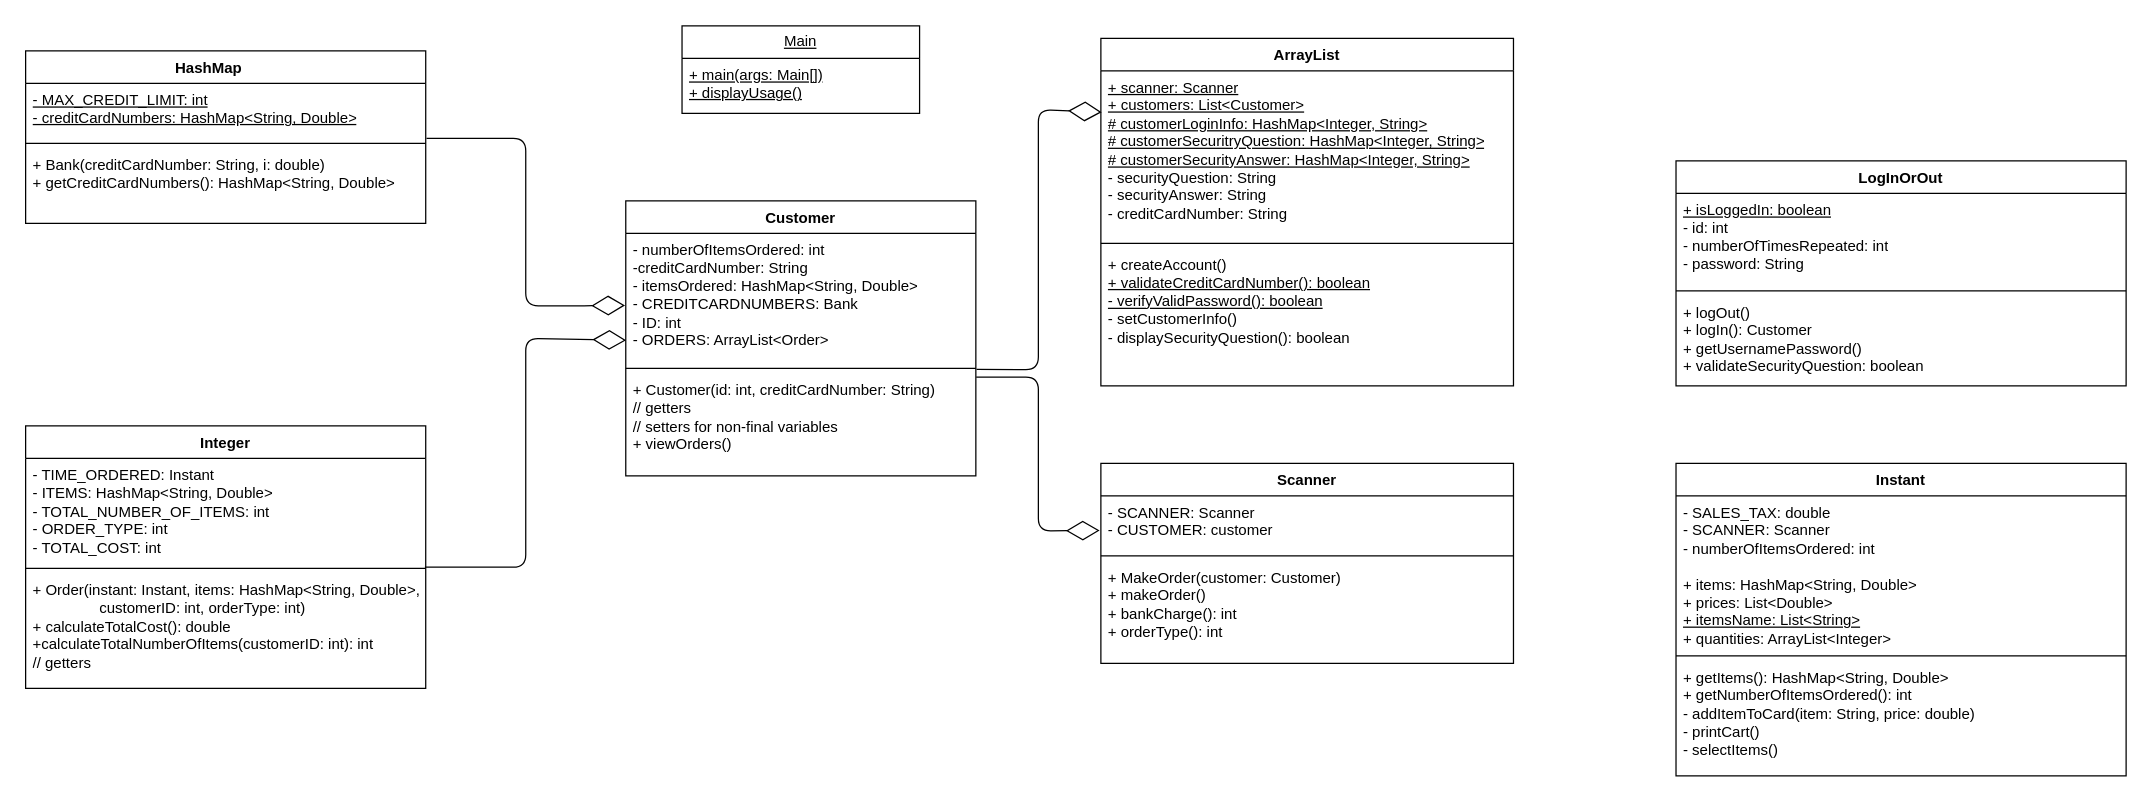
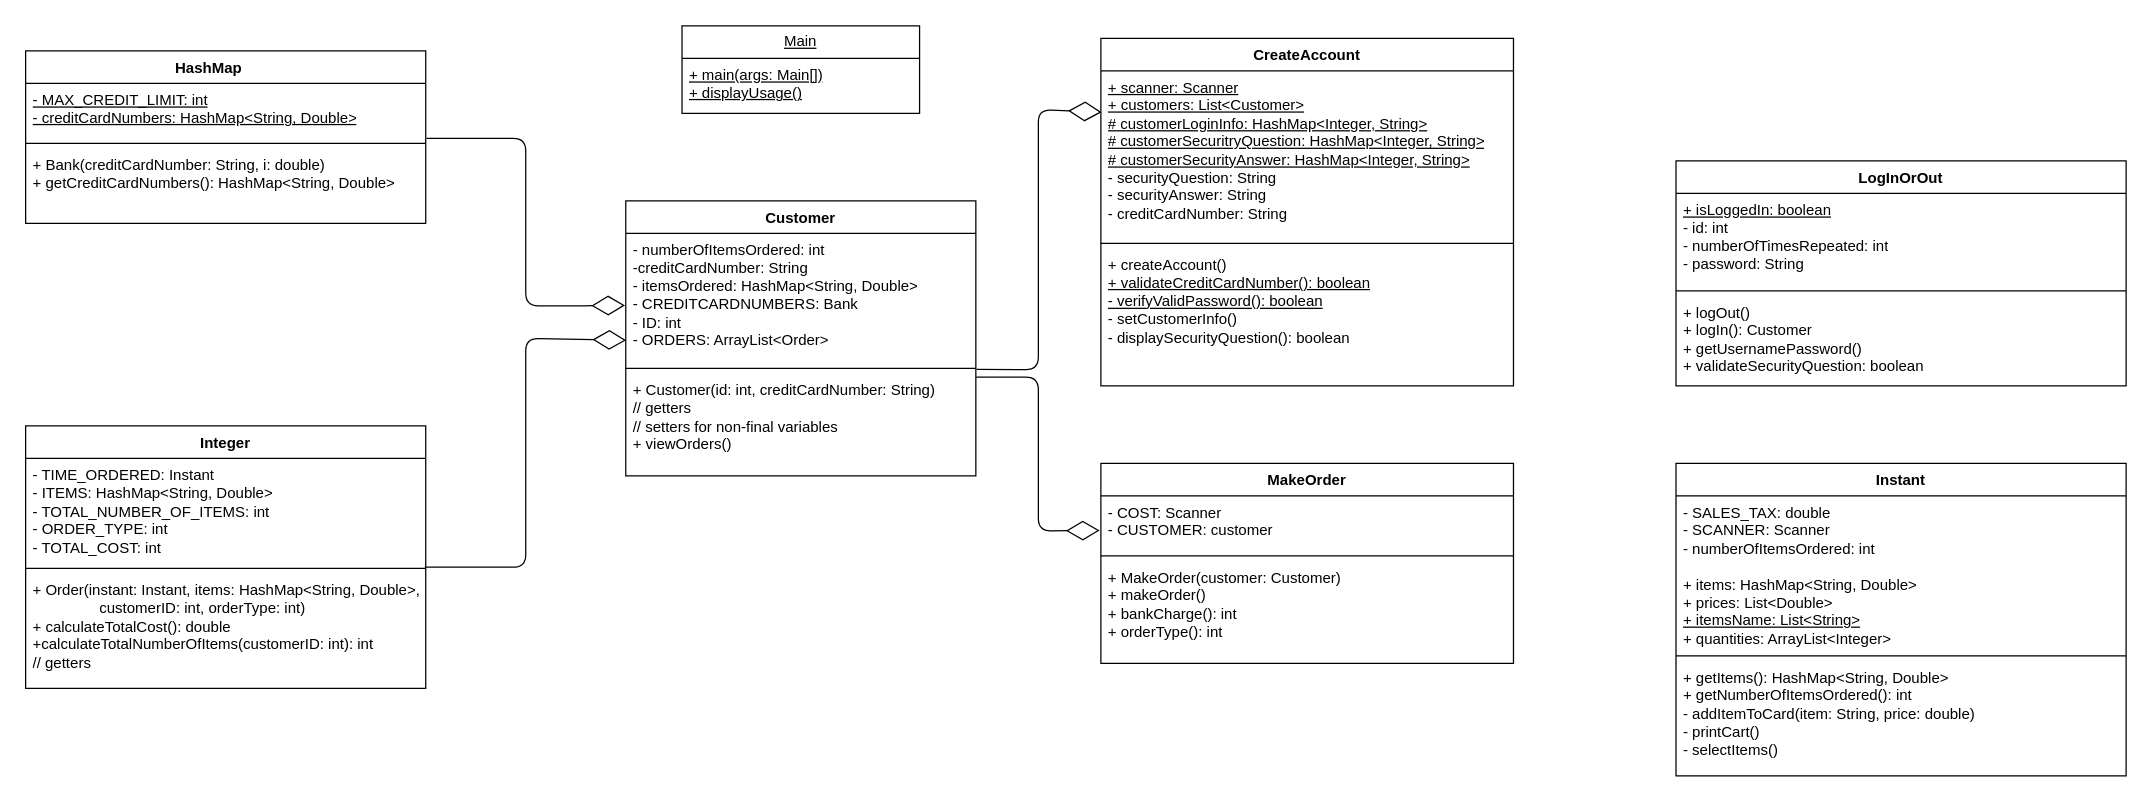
  <mxCell id="0" />
  <mxCell id="1" parent="0" />
  <mxCell id="2" value="HashMap&lt;span style=&quot;white-space: pre;&quot;&gt;&#09;&lt;/span&gt;" style="swimlane;fontStyle=1;align=center;verticalAlign=top;childLayout=stackLayout;horizontal=1;startSize=26;horizontalStack=0;resizeParent=1;resizeParentMax=0;resizeLast=0;collapsible=1;marginBottom=0;whiteSpace=wrap;html=1;labelBackgroundColor=none;rounded=0;" parent="1" vertex="1"><mxGeometry x="20" y="40" width="320" height="138" as="geometry" /></mxCell>
  <mxCell id="3" value="&lt;div&gt;&lt;u&gt;- MAX_CREDIT_LIMIT: int&lt;/u&gt;&lt;/div&gt;&lt;div&gt;&lt;u&gt;- creditCardNumbers: HashMap&amp;lt;String, Double&amp;gt;&lt;br&gt;&lt;/u&gt;&lt;/div&gt;" style="text;align=left;verticalAlign=top;spacingLeft=4;spacingRight=4;overflow=hidden;rotatable=0;points=[[0,0.5],[1,0.5]];portConstraint=eastwest;whiteSpace=wrap;html=1;labelBackgroundColor=none;rounded=0;" parent="2" vertex="1"><mxGeometry y="26" width="320" height="44" as="geometry" /></mxCell>
  <mxCell id="4" value="" style="line;strokeWidth=1;fillColor=none;align=left;verticalAlign=middle;spacingTop=-1;spacingLeft=3;spacingRight=3;rotatable=0;labelPosition=right;points=[];portConstraint=eastwest;strokeColor=inherit;" parent="2" vertex="1"><mxGeometry y="70" width="320" height="8" as="geometry" /></mxCell>
  <mxCell id="5" value="&lt;div&gt;+ Bank(creditCardNumber: String, i: double)&lt;/div&gt;&lt;div&gt;+ getCreditCardNumbers(): HashMap&amp;lt;String, Double&amp;gt;&lt;br&gt;&lt;/div&gt;" style="text;align=left;verticalAlign=top;spacingLeft=4;spacingRight=4;overflow=hidden;rotatable=0;points=[[0,0.5],[1,0.5]];portConstraint=eastwest;whiteSpace=wrap;html=1;labelBackgroundColor=none;rounded=0;" parent="2" vertex="1"><mxGeometry y="78" width="320" height="60" as="geometry" /></mxCell>
- <mxCell id="6" value="ArrayList" style="swimlane;fontStyle=1;align=center;verticalAlign=top;childLayout=stackLayout;horizontal=1;startSize=26;horizontalStack=0;resizeParent=1;resizeParentMax=0;resizeLast=0;collapsible=1;marginBottom=0;whiteSpace=wrap;html=1;labelBackgroundColor=none;rounded=0;" parent="1" vertex="1"><mxGeometry x="880" y="30" width="330" height="278" as="geometry" /></mxCell>
+ <mxCell id="6" value="CreateAccount" style="swimlane;fontStyle=1;align=center;verticalAlign=top;childLayout=stackLayout;horizontal=1;startSize=26;horizontalStack=0;resizeParent=1;resizeParentMax=0;resizeLast=0;collapsible=1;marginBottom=0;whiteSpace=wrap;html=1;labelBackgroundColor=none;rounded=0;" parent="1" vertex="1"><mxGeometry x="880" y="30" width="330" height="278" as="geometry" /></mxCell>
  <mxCell id="7" value="&lt;div&gt;&lt;u&gt;+ scanner: Scanner&lt;/u&gt;&lt;/div&gt;&lt;div&gt;&lt;u&gt;+ customers: List&amp;lt;Customer&amp;gt;&lt;/u&gt;&lt;/div&gt;&lt;div&gt;&lt;u&gt;# customerLoginInfo: HashMap&amp;lt;Integer, String&amp;gt;&lt;/u&gt;&lt;/div&gt;&lt;div&gt;&lt;u&gt;# customerSecuritryQuestion: HashMap&amp;lt;Integer, String&amp;gt;&lt;/u&gt;&lt;/div&gt;&lt;div&gt;&lt;u&gt;# customerSecurityAnswer: HashMap&amp;lt;Integer, String&amp;gt;&lt;/u&gt;&lt;/div&gt;&lt;div&gt;- securityQuestion: String&lt;/div&gt;&lt;div&gt;- securityAnswer: String&lt;/div&gt;&lt;div&gt;- creditCardNumber: String&lt;br&gt;&lt;/div&gt;" style="text;align=left;verticalAlign=top;spacingLeft=4;spacingRight=4;overflow=hidden;rotatable=0;points=[[0,0.5],[1,0.5]];portConstraint=eastwest;whiteSpace=wrap;html=1;labelBackgroundColor=none;rounded=0;" parent="6" vertex="1"><mxGeometry y="26" width="330" height="134" as="geometry" /></mxCell>
  <mxCell id="8" value="" style="line;strokeWidth=1;fillColor=none;align=left;verticalAlign=middle;spacingTop=-1;spacingLeft=3;spacingRight=3;rotatable=0;labelPosition=right;points=[];portConstraint=eastwest;strokeColor=inherit;" parent="6" vertex="1"><mxGeometry y="160" width="330" height="8" as="geometry" /></mxCell>
  <mxCell id="9" value="&lt;div&gt;+ createAccount()&lt;/div&gt;&lt;div&gt;&lt;u&gt;+ validateCreditCardNumber(): boolean&lt;/u&gt;&lt;/div&gt;&lt;div&gt;&lt;u&gt;- verifyValidPassword(): boolean&lt;/u&gt;&lt;/div&gt;&lt;div&gt;- setCustomerInfo()&lt;/div&gt;&lt;div&gt;- displaySecurityQuestion(): boolean&lt;br&gt;&lt;/div&gt;" style="text;align=left;verticalAlign=top;spacingLeft=4;spacingRight=4;overflow=hidden;rotatable=0;points=[[0,0.5],[1,0.5]];portConstraint=eastwest;whiteSpace=wrap;html=1;labelBackgroundColor=none;rounded=0;" parent="6" vertex="1"><mxGeometry y="168" width="330" height="110" as="geometry" /></mxCell>
  <mxCell id="10" value="Customer" style="swimlane;fontStyle=1;align=center;verticalAlign=top;childLayout=stackLayout;horizontal=1;startSize=26;horizontalStack=0;resizeParent=1;resizeParentMax=0;resizeLast=0;collapsible=1;marginBottom=0;whiteSpace=wrap;html=1;labelBackgroundColor=none;rounded=0;" parent="1" vertex="1"><mxGeometry x="500" y="160" width="280" height="220" as="geometry" /></mxCell>
  <mxCell id="11" value="&lt;div&gt;- numberOfItemsOrdered: int&lt;/div&gt;&lt;div&gt;-creditCardNumber: String&lt;/div&gt;&lt;div&gt;- itemsOrdered: HashMap&amp;lt;String, Double&amp;gt;&lt;/div&gt;&lt;div&gt;- CREDITCARDNUMBERS: Bank&lt;/div&gt;&lt;div&gt;- ID: int&lt;/div&gt;&lt;div&gt;- ORDERS: ArrayList&amp;lt;Order&amp;gt;&lt;br&gt;&lt;/div&gt;" style="text;align=left;verticalAlign=top;spacingLeft=4;spacingRight=4;overflow=hidden;rotatable=0;points=[[0,0.5],[1,0.5]];portConstraint=eastwest;whiteSpace=wrap;html=1;labelBackgroundColor=none;rounded=0;" parent="10" vertex="1"><mxGeometry y="26" width="280" height="104" as="geometry" /></mxCell>
  <mxCell id="12" value="" style="line;strokeWidth=1;align=left;verticalAlign=middle;spacingTop=-1;spacingLeft=3;spacingRight=3;rotatable=0;labelPosition=right;points=[];portConstraint=eastwest;labelBackgroundColor=none;rounded=0;" parent="10" vertex="1"><mxGeometry y="130" width="280" height="8" as="geometry" /></mxCell>
  <mxCell id="13" value="&lt;div&gt;+ Customer(id: int, creditCardNumber: String)&lt;/div&gt;&lt;div&gt;// getters&lt;/div&gt;&lt;div&gt;// setters for non-final variables&lt;/div&gt;&lt;div&gt;+ viewOrders()&lt;br&gt; &lt;/div&gt;" style="text;align=left;verticalAlign=top;spacingLeft=4;spacingRight=4;overflow=hidden;rotatable=0;points=[[0,0.5],[1,0.5]];portConstraint=eastwest;whiteSpace=wrap;html=1;labelBackgroundColor=none;rounded=0;" parent="10" vertex="1"><mxGeometry y="138" width="280" height="82" as="geometry" /></mxCell>
  <mxCell id="14" value="Integer" style="swimlane;fontStyle=1;align=center;verticalAlign=top;childLayout=stackLayout;horizontal=1;startSize=26;horizontalStack=0;resizeParent=1;resizeParentMax=0;resizeLast=0;collapsible=1;marginBottom=0;whiteSpace=wrap;html=1;labelBackgroundColor=none;rounded=0;" parent="1" vertex="1"><mxGeometry x="20" y="340" width="320" height="210" as="geometry" /></mxCell>
  <mxCell id="15" value="&lt;div&gt;- TIME_ORDERED: Instant&lt;/div&gt;&lt;div&gt;- ITEMS: HashMap&amp;lt;String, Double&amp;gt;&lt;/div&gt;&lt;div&gt;- TOTAL_NUMBER_OF_ITEMS: int&lt;/div&gt;&lt;div&gt;- ORDER_TYPE: int&lt;/div&gt;&lt;div&gt;- TOTAL_COST: int&lt;br&gt;&lt;/div&gt;" style="text;align=left;verticalAlign=top;spacingLeft=4;spacingRight=4;overflow=hidden;rotatable=0;points=[[0,0.5],[1,0.5]];portConstraint=eastwest;whiteSpace=wrap;html=1;labelBackgroundColor=none;rounded=0;" parent="14" vertex="1"><mxGeometry y="26" width="320" height="84" as="geometry" /></mxCell>
  <mxCell id="16" value="" style="line;strokeWidth=1;align=left;verticalAlign=middle;spacingTop=-1;spacingLeft=3;spacingRight=3;rotatable=0;labelPosition=right;points=[];portConstraint=eastwest;labelBackgroundColor=none;rounded=0;" parent="14" vertex="1"><mxGeometry y="110" width="320" height="8" as="geometry" /></mxCell>
  <mxCell id="17" value="&lt;div&gt;+ Order(instant: Instant, items: HashMap&amp;lt;String, Double&amp;gt;, &lt;span style=&quot;white-space: pre;&quot;&gt;&#09;&lt;/span&gt;&lt;span style=&quot;white-space: pre;&quot;&gt;&#09;&lt;/span&gt;customerID: int, orderType: int)&lt;/div&gt;&lt;div&gt;+ calculateTotalCost(): double&lt;/div&gt;&lt;div&gt;+calculateTotalNumberOfItems(customerID: int): int&lt;/div&gt;&lt;div&gt;// getters&lt;br&gt;&lt;/div&gt;" style="text;align=left;verticalAlign=top;spacingLeft=4;spacingRight=4;overflow=hidden;rotatable=0;points=[[0,0.5],[1,0.5]];portConstraint=eastwest;whiteSpace=wrap;html=1;labelBackgroundColor=none;rounded=0;" parent="14" vertex="1"><mxGeometry y="118" width="320" height="92" as="geometry" /></mxCell>
  <mxCell id="18" value="" style="endArrow=diamondThin;endFill=0;endSize=24;html=1;exitX=1.002;exitY=0;exitDx=0;exitDy=0;exitPerimeter=0;entryX=-0.002;entryY=0.554;entryDx=0;entryDy=0;entryPerimeter=0;" parent="1" source="4" target="11" edge="1"><mxGeometry width="160" relative="1" as="geometry"><mxPoint x="343.08" y="110" as="sourcePoint" /><mxPoint x="499" y="240" as="targetPoint" /><Array as="points"><mxPoint x="420" y="110" /><mxPoint x="420" y="244" /><mxPoint x="460" y="244" /></Array></mxGeometry></mxCell>
  <mxCell id="19" value="" style="endArrow=diamondThin;endFill=0;endSize=24;html=1;exitX=0.998;exitY=0.379;exitDx=0;exitDy=0;exitPerimeter=0;entryX=0.001;entryY=0.822;entryDx=0;entryDy=0;entryPerimeter=0;" parent="1" source="16" target="11" edge="1"><mxGeometry width="160" relative="1" as="geometry"><mxPoint x="340" y="270" as="sourcePoint" /><mxPoint x="500" y="270" as="targetPoint" /><Array as="points"><mxPoint x="420" y="453" /><mxPoint x="420" y="270" /></Array></mxGeometry></mxCell>
  <mxCell id="20" value="" style="endArrow=diamondThin;endFill=0;endSize=24;html=1;exitX=1.002;exitY=-0.038;exitDx=0;exitDy=0;exitPerimeter=0;entryX=0.002;entryY=0.247;entryDx=0;entryDy=0;entryPerimeter=0;" parent="1" source="13" target="7" edge="1"><mxGeometry width="160" relative="1" as="geometry"><mxPoint x="720" y="90" as="sourcePoint" /><mxPoint x="880" y="90" as="targetPoint" /><Array as="points"><mxPoint x="830" y="295" /><mxPoint x="830" y="87" /></Array></mxGeometry></mxCell>
  <mxCell id="21" value="LogInOrOut" style="swimlane;fontStyle=1;align=center;verticalAlign=top;childLayout=stackLayout;horizontal=1;startSize=26;horizontalStack=0;resizeParent=1;resizeParentMax=0;resizeLast=0;collapsible=1;marginBottom=0;whiteSpace=wrap;html=1;" parent="1" vertex="1"><mxGeometry x="1340" y="128" width="360" height="180" as="geometry"><mxRectangle x="560" y="-22" width="100" height="30" as="alternateBounds" /></mxGeometry></mxCell>
  <mxCell id="22" value="&lt;div&gt;&lt;u&gt;+ isLoggedIn: boolean&lt;/u&gt;&lt;/div&gt;&lt;div&gt;- id: int&lt;/div&gt;&lt;div&gt;- numberOfTimesRepeated: int&lt;/div&gt;&lt;div&gt;- password: String&lt;br&gt;&lt;/div&gt;" style="text;align=left;verticalAlign=top;spacingLeft=4;spacingRight=4;overflow=hidden;rotatable=0;points=[[0,0.5],[1,0.5]];portConstraint=eastwest;whiteSpace=wrap;html=1;" parent="21" vertex="1"><mxGeometry y="26" width="360" height="74" as="geometry" /></mxCell>
  <mxCell id="23" value="" style="line;strokeWidth=1;align=left;verticalAlign=middle;spacingTop=-1;spacingLeft=3;spacingRight=3;rotatable=0;labelPosition=right;points=[];portConstraint=eastwest;" parent="21" vertex="1"><mxGeometry y="100" width="360" height="8" as="geometry" /></mxCell>
  <mxCell id="24" value="&lt;div&gt;+ logOut()&lt;/div&gt;&lt;div&gt;+ logIn(): Customer&lt;/div&gt;&lt;div&gt;+ getUsernamePassword()&lt;/div&gt;&lt;div&gt;+ validateSecurityQuestion: boolean&lt;br&gt;&lt;/div&gt;" style="text;align=left;verticalAlign=top;spacingLeft=4;spacingRight=4;overflow=hidden;rotatable=0;points=[[0,0.5],[1,0.5]];portConstraint=eastwest;whiteSpace=wrap;html=1;" parent="21" vertex="1"><mxGeometry y="108" width="360" height="72" as="geometry" /></mxCell>
- <mxCell id="25" value="Scanner" style="swimlane;fontStyle=1;align=center;verticalAlign=top;childLayout=stackLayout;horizontal=1;startSize=26;horizontalStack=0;resizeParent=1;resizeParentMax=0;resizeLast=0;collapsible=1;marginBottom=0;whiteSpace=wrap;html=1;" parent="1" vertex="1"><mxGeometry x="880" y="370" width="330" height="160" as="geometry" /></mxCell>
- <mxCell id="26" value="&lt;div&gt;- SCANNER: Scanner&lt;/div&gt;&lt;div&gt;- CUSTOMER: customer&lt;br&gt;&lt;/div&gt;" style="text;strokeColor=none;fillColor=none;align=left;verticalAlign=top;spacingLeft=4;spacingRight=4;overflow=hidden;rotatable=0;points=[[0,0.5],[1,0.5]];portConstraint=eastwest;whiteSpace=wrap;html=1;" parent="25" vertex="1"><mxGeometry y="26" width="330" height="44" as="geometry" /></mxCell>
+ <mxCell id="25" value="MakeOrder" style="swimlane;fontStyle=1;align=center;verticalAlign=top;childLayout=stackLayout;horizontal=1;startSize=26;horizontalStack=0;resizeParent=1;resizeParentMax=0;resizeLast=0;collapsible=1;marginBottom=0;whiteSpace=wrap;html=1;" parent="1" vertex="1"><mxGeometry x="880" y="370" width="330" height="160" as="geometry" /></mxCell>
+ <mxCell id="26" value="&lt;div&gt;- COST: Scanner&lt;/div&gt;&lt;div&gt;- CUSTOMER: customer&lt;br&gt;&lt;/div&gt;" style="text;strokeColor=none;fillColor=none;align=left;verticalAlign=top;spacingLeft=4;spacingRight=4;overflow=hidden;rotatable=0;points=[[0,0.5],[1,0.5]];portConstraint=eastwest;whiteSpace=wrap;html=1;" parent="25" vertex="1"><mxGeometry y="26" width="330" height="44" as="geometry" /></mxCell>
  <mxCell id="27" value="" style="line;strokeWidth=1;fillColor=none;align=left;verticalAlign=middle;spacingTop=-1;spacingLeft=3;spacingRight=3;rotatable=0;labelPosition=right;points=[];portConstraint=eastwest;strokeColor=inherit;" parent="25" vertex="1"><mxGeometry y="70" width="330" height="8" as="geometry" /></mxCell>
  <mxCell id="28" value="&lt;div&gt;+ MakeOrder(customer: Customer)&lt;/div&gt;&lt;div&gt;+ makeOrder()&lt;/div&gt;&lt;div&gt;+ bankCharge(): int&lt;/div&gt;&lt;div&gt;+ orderType(): int&lt;br&gt;&lt;/div&gt;" style="text;strokeColor=none;fillColor=none;align=left;verticalAlign=top;spacingLeft=4;spacingRight=4;overflow=hidden;rotatable=0;points=[[0,0.5],[1,0.5]];portConstraint=eastwest;whiteSpace=wrap;html=1;" parent="25" vertex="1"><mxGeometry y="78" width="330" height="82" as="geometry" /></mxCell>
  <mxCell id="29" value="" style="endArrow=diamondThin;endFill=0;endSize=24;html=1;entryX=-0.003;entryY=0.628;entryDx=0;entryDy=0;entryPerimeter=0;exitX=1.001;exitY=0.036;exitDx=0;exitDy=0;exitPerimeter=0;" parent="1" source="13" target="26" edge="1"><mxGeometry width="160" relative="1" as="geometry"><mxPoint y="303" as="sourcePoint" x="780" /><mxPoint x="880" y="430" as="targetPoint" /><Array as="points"><mxPoint x="830" y="301" /><mxPoint x="830" y="424" /></Array></mxGeometry></mxCell>
  <mxCell id="30" value="Instant" style="swimlane;fontStyle=1;align=center;verticalAlign=top;childLayout=stackLayout;horizontal=1;startSize=26;horizontalStack=0;resizeParent=1;resizeParentMax=0;resizeLast=0;collapsible=1;marginBottom=0;whiteSpace=wrap;html=1;" parent="1" vertex="1"><mxGeometry x="1340" y="370" width="360" height="250" as="geometry" /></mxCell>
  <mxCell id="31" value="&lt;div&gt;- SALES_TAX: double&lt;/div&gt;&lt;div&gt;- SCANNER: Scanner&lt;/div&gt;&lt;div&gt;- numberOfItemsOrdered: int&lt;br&gt;&lt;/div&gt;&lt;div&gt;&lt;br&gt;&lt;/div&gt;&lt;div&gt;+ items: HashMap&amp;lt;String, Double&amp;gt;&lt;/div&gt;&lt;div&gt;+ prices: List&amp;lt;Double&amp;gt;&lt;/div&gt;&lt;div&gt;&lt;u&gt;+ itemsName: List&amp;lt;String&amp;gt;&lt;/u&gt;&lt;br&gt;&lt;/div&gt;&lt;div&gt;+ quantities: ArrayList&amp;lt;Integer&amp;gt;&lt;br&gt;&lt;/div&gt;" style="text;strokeColor=none;fillColor=none;align=left;verticalAlign=top;spacingLeft=4;spacingRight=4;overflow=hidden;rotatable=0;points=[[0,0.5],[1,0.5]];portConstraint=eastwest;whiteSpace=wrap;html=1;" parent="30" vertex="1"><mxGeometry y="26" width="360" height="124" as="geometry" /></mxCell>
  <mxCell id="32" value="" style="line;strokeWidth=1;fillColor=none;align=left;verticalAlign=middle;spacingTop=-1;spacingLeft=3;spacingRight=3;rotatable=0;labelPosition=right;points=[];portConstraint=eastwest;strokeColor=inherit;" parent="30" vertex="1"><mxGeometry y="150" width="360" height="8" as="geometry" /></mxCell>
  <mxCell id="33" value="&lt;div&gt;+ getItems(): HashMap&amp;lt;String, Double&amp;gt;&lt;/div&gt;&lt;div&gt;+ getNumberOfItemsOrdered(): int&lt;/div&gt;&lt;div&gt;- addItemToCard(item: String, price: double)&lt;/div&gt;&lt;div&gt;- printCart()&lt;/div&gt;&lt;div&gt;- selectItems()&lt;br&gt;&lt;/div&gt;" style="text;strokeColor=none;fillColor=none;align=left;verticalAlign=top;spacingLeft=4;spacingRight=4;overflow=hidden;rotatable=0;points=[[0,0.5],[1,0.5]];portConstraint=eastwest;whiteSpace=wrap;html=1;" parent="30" vertex="1"><mxGeometry y="158" width="360" height="92" as="geometry" /></mxCell>
  <mxCell id="34" value="&lt;u&gt;Main&lt;/u&gt;" style="swimlane;fontStyle=0;childLayout=stackLayout;horizontal=1;startSize=26;fillColor=none;horizontalStack=0;resizeParent=1;resizeParentMax=0;resizeLast=0;collapsible=1;marginBottom=0;whiteSpace=wrap;html=1;" parent="1" vertex="1"><mxGeometry x="545" y="20" width="190" height="70" as="geometry" /></mxCell>
  <mxCell id="35" value="&lt;div&gt;&lt;u&gt;+ main(args: Main[])&lt;/u&gt;&lt;/div&gt;&lt;div&gt;&lt;u&gt;+ displayUsage()&lt;br&gt;&lt;/u&gt;&lt;/div&gt;" style="text;strokeColor=none;fillColor=none;align=left;verticalAlign=top;spacingLeft=4;spacingRight=4;overflow=hidden;rotatable=0;points=[[0,0.5],[1,0.5]];portConstraint=eastwest;whiteSpace=wrap;html=1;" parent="34" vertex="1"><mxGeometry y="26" width="190" height="44" as="geometry" /></mxCell>
